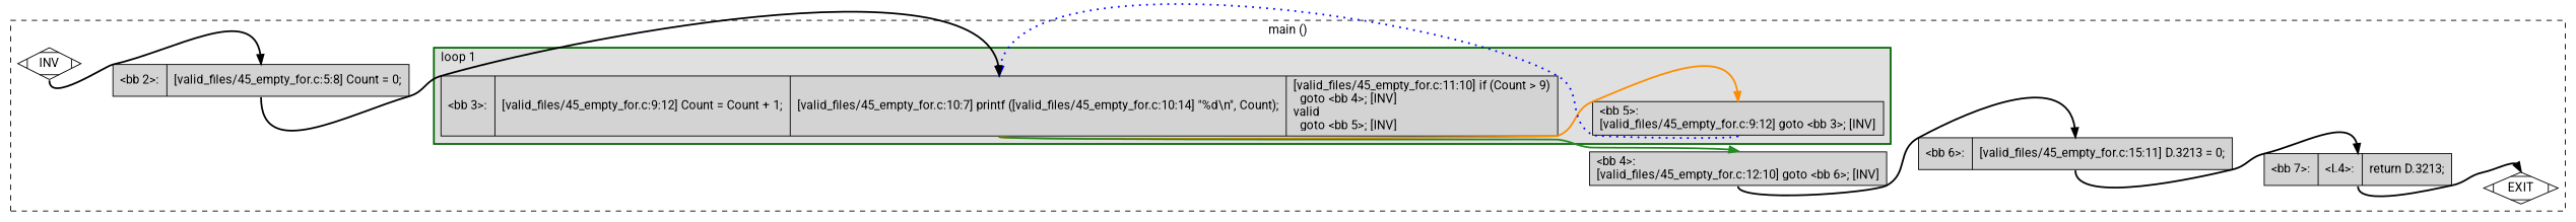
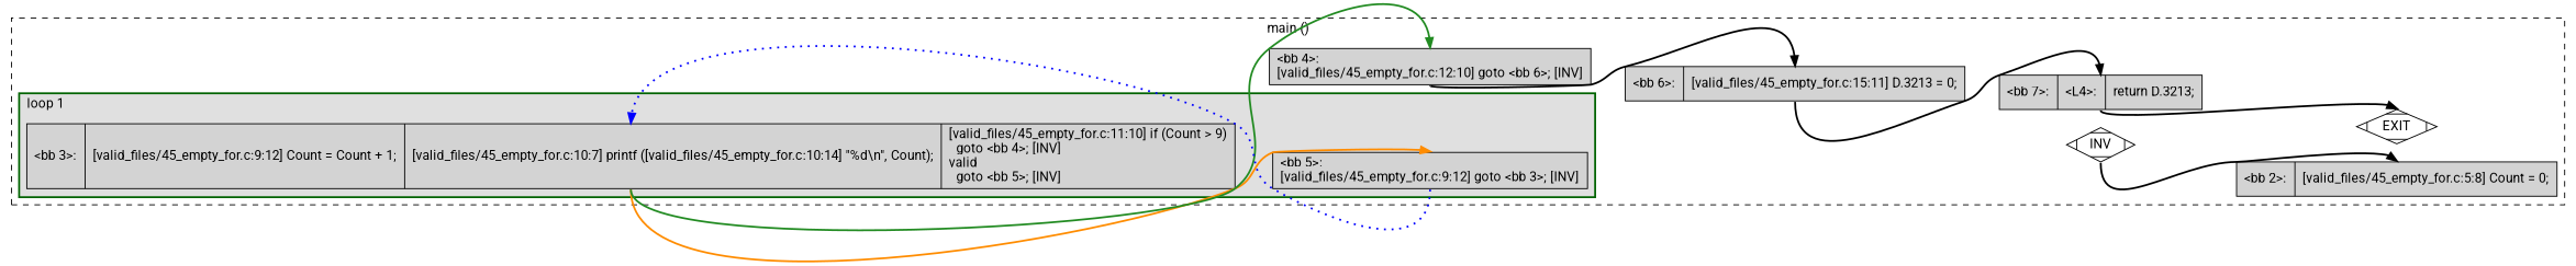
  digraph {
    fontname=Roboto
    rankdir=LR
    node [fillcolor=lightgrey fontname=Roboto shape=record style=filled]
    edge [color=black constraint=true fontname=Roboto headport=n style="solid,bold" tailport=s weight=10]
    n1 [label="{\<bb\ 3\>:\l|[valid_files/45_empty_for.c:9:12]\ Count\ =\ Count\ +\ 1;\l|[valid_files/45_empty_for.c:10:7]\ printf\ ([valid_files/45_empty_for.c:10:14]\ \"%d\\n\",\ Count);\l|[valid_files/45_empty_for.c:11:10]\ if\ (Count\ \>\ 9)\l\ \ goto\ \<bb\ 4\>;\ [INV]\lvalid\l\ \ goto\ \<bb\ 5\>;\ [INV]\l}"]
    n2 [label="{\<bb\ 5\>:\l[valid_files/45_empty_for.c:9:12]\ goto\ \<bb\ 3\>;\ [INV]\l}"]
    n3 [label="{\<bb\ 4\>:\l[valid_files/45_empty_for.c:12:10]\ goto\ \<bb\ 6\>;\ [INV]\l}"]
    n4 [fillcolor=white label=INV shape=Mdiamond]
    n5 [fillcolor=white label=EXIT shape=Mdiamond]
    n6 [label="{\<bb\ 2\>:\l|[valid_files/45_empty_for.c:5:8]\ Count\ =\ 0;\l}"]
    n7 [label="{\<bb\ 6\>:\l|[valid_files/45_empty_for.c:15:11]\ D.3213\ =\ 0;\l}"]
    n8 [label="{\<bb\ 7\>:\l|\<L4\>:\l|return\ D.3213;\l}"]
    subgraph cluster_1 {
      color=black
      label="main ()"
      style=dashed
      n3
      n4
      n5
      n6
      n7
      n8
      subgraph cluster_2 {
        color=darkgreen
        fillcolor=grey88
        label="loop 1"
        labeljust=l
        penwidth=2
        style=filled
        n1
        n2
      }
    }
    n1 -> n2 [color=darkorange]
    n1 -> n3 [color=forestgreen]
    n2 -> n1 [color=blue constraint=false style="dotted,bold"]
    n3 -> n7 [weight=100]
    n4 -> n5 [style=invis color="" weight=""]
    n4 -> n6 [weight=100]
-   n6 -> n1 [weight=100]
    n7 -> n8 [weight=100]
    n8 -> n5
  }
